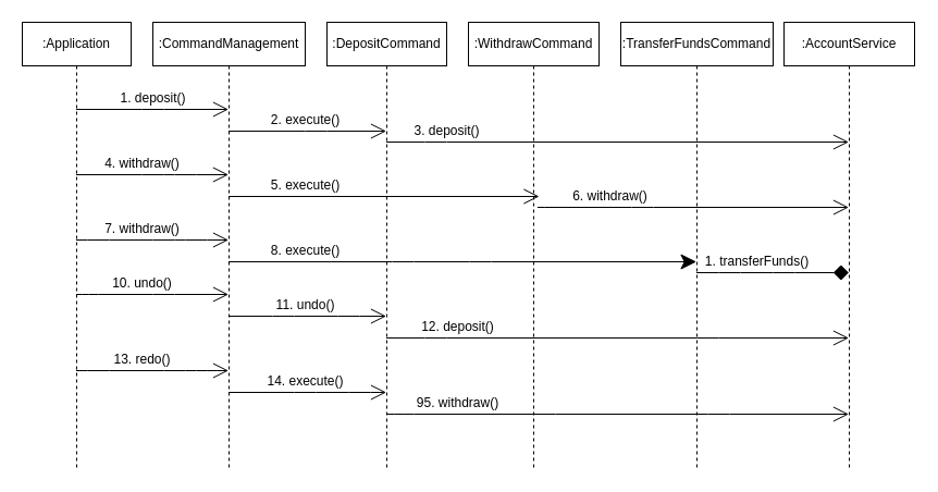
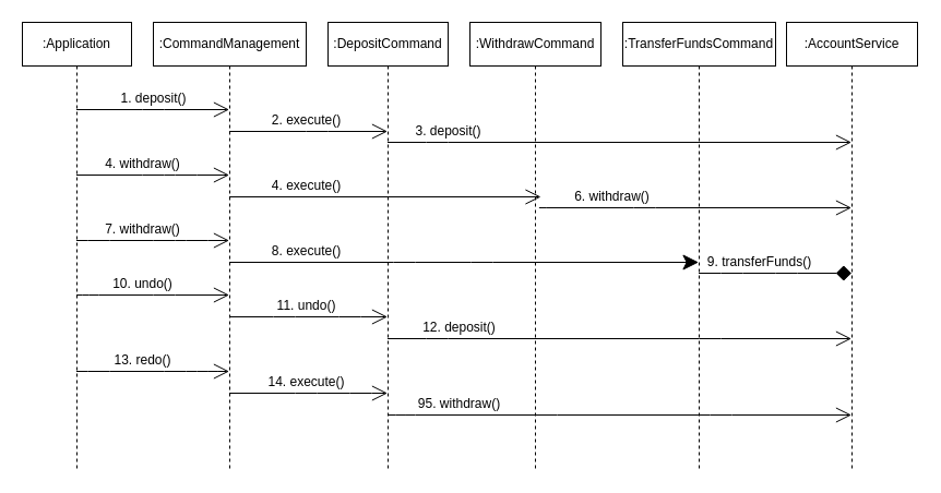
  <mxCell id="0" />
  <mxCell id="1" parent="0" />
  <mxCell id="2" value=":Application" style="shape=umlLifeline;perimeter=lifelinePerimeter;whiteSpace=wrap;html=1;container=1;collapsible=0;recursiveResize=0;outlineConnect=0;" vertex="1" parent="1"><mxGeometry x="20" y="20" width="100" height="410" as="geometry" /></mxCell>
  <mxCell id="3" value=":CommandManagement" style="shape=umlLifeline;perimeter=lifelinePerimeter;whiteSpace=wrap;html=1;container=1;collapsible=0;recursiveResize=0;outlineConnect=0;" vertex="1" parent="1"><mxGeometry x="140" y="20" width="140" height="410" as="geometry" /></mxCell>
  <mxCell id="4" value=":DepositCommand" style="shape=umlLifeline;perimeter=lifelinePerimeter;whiteSpace=wrap;html=1;container=1;collapsible=0;recursiveResize=0;outlineConnect=0;" vertex="1" parent="1"><mxGeometry x="300" y="20" width="110" height="410" as="geometry" /></mxCell>
  <mxCell id="5" value=":WithdrawCommand" style="shape=umlLifeline;perimeter=lifelinePerimeter;whiteSpace=wrap;html=1;container=1;collapsible=0;recursiveResize=0;outlineConnect=0;" vertex="1" parent="1"><mxGeometry x="430" y="20" width="120" height="410" as="geometry" /></mxCell>
  <mxCell id="6" value="" style="endArrow=open;endFill=1;endSize=12;html=1;" edge="1" parent="5" source="3"><mxGeometry width="160" relative="1" as="geometry"><mxPoint x="-80" y="160" as="sourcePoint" /><mxPoint x="65" y="160" as="targetPoint" /><Array as="points"><mxPoint x="0.5" y="160" /></Array></mxGeometry></mxCell>
  <mxCell id="7" value=":TransferFundsCommand" style="shape=umlLifeline;perimeter=lifelinePerimeter;whiteSpace=wrap;html=1;container=1;collapsible=0;recursiveResize=0;outlineConnect=0;" vertex="1" parent="1"><mxGeometry x="570" y="20" width="140" height="410" as="geometry" /></mxCell>
  <mxCell id="8" value=":AccountService" style="shape=umlLifeline;perimeter=lifelinePerimeter;whiteSpace=wrap;html=1;container=1;collapsible=0;recursiveResize=0;outlineConnect=0;" vertex="1" parent="1"><mxGeometry x="720" y="20" width="120" height="410" as="geometry" /></mxCell>
  <mxCell id="9" value="" style="endArrow=open;endFill=1;endSize=12;html=1;" edge="1" parent="1" source="2" target="3"><mxGeometry width="160" relative="1" as="geometry"><mxPoint x="330" y="240" as="sourcePoint" /><mxPoint x="490" y="240" as="targetPoint" /><Array as="points"><mxPoint x="140" y="100" /></Array></mxGeometry></mxCell>
  <mxCell id="10" value="1. deposit()" style="text;html=1;align=center;verticalAlign=middle;resizable=0;points=[];autosize=1;" vertex="1" parent="1"><mxGeometry x="100" y="80" width="80" height="20" as="geometry" /></mxCell>
  <mxCell id="11" value="" style="endArrow=open;endFill=1;endSize=12;html=1;" edge="1" parent="1" source="3" target="4"><mxGeometry width="160" relative="1" as="geometry"><mxPoint x="79.5" y="110" as="sourcePoint" /><mxPoint x="219.5" y="110" as="targetPoint" /><Array as="points"><mxPoint x="290" y="120" /></Array></mxGeometry></mxCell>
  <mxCell id="12" value="2. execute()" style="text;html=1;align=center;verticalAlign=middle;resizable=0;points=[];autosize=1;" vertex="1" parent="1"><mxGeometry x="240" y="100" width="80" height="20" as="geometry" /></mxCell>
  <mxCell id="13" value="" style="endArrow=open;endFill=1;endSize=12;html=1;" edge="1" parent="1" source="4" target="8"><mxGeometry width="160" relative="1" as="geometry"><mxPoint x="219.5" y="130" as="sourcePoint" /><mxPoint x="364.5" y="130" as="targetPoint" /><Array as="points"><mxPoint x="400" y="130" /></Array></mxGeometry></mxCell>
  <mxCell id="14" value="3. deposit()" style="text;html=1;align=center;verticalAlign=middle;resizable=0;points=[];autosize=1;" vertex="1" parent="1"><mxGeometry x="370" y="110" width="80" height="20" as="geometry" /></mxCell>
  <mxCell id="15" value="" style="endArrow=open;endFill=1;endSize=12;html=1;" edge="1" parent="1" source="2" target="3"><mxGeometry width="160" relative="1" as="geometry"><mxPoint x="79.5" y="110" as="sourcePoint" /><mxPoint x="210" y="110" as="targetPoint" /><Array as="points"><mxPoint x="140" y="160" /><mxPoint x="170" y="160" /></Array></mxGeometry></mxCell>
  <mxCell id="16" value="4. withdraw()" style="text;html=1;align=center;verticalAlign=middle;resizable=0;points=[];autosize=1;" vertex="1" parent="1"><mxGeometry x="90" y="140" width="80" height="20" as="geometry" /></mxCell>
- <mxCell id="17" value="5. execute()" style="text;html=1;align=center;verticalAlign=middle;resizable=0;points=[];autosize=1;" vertex="1" parent="1"><mxGeometry x="240" y="160" width="80" height="20" as="geometry" /></mxCell>
+ <mxCell id="17" value="4. execute()" style="text;html=1;align=center;verticalAlign=middle;resizable=0;points=[];autosize=1;" vertex="1" parent="1"><mxGeometry x="240" y="160" width="80" height="20" as="geometry" /></mxCell>
  <mxCell id="18" value="" style="endArrow=open;endFill=1;endSize=12;html=1;" edge="1" parent="1" target="8"><mxGeometry width="160" relative="1" as="geometry"><mxPoint x="500" y="190" as="sourcePoint" /><mxPoint x="780" y="140" as="targetPoint" /><Array as="points"><mxPoint x="490" y="190" /><mxPoint x="590" y="190" /></Array></mxGeometry></mxCell>
  <mxCell id="19" value="6. withdraw()" style="text;html=1;align=center;verticalAlign=middle;resizable=0;points=[];autosize=1;" vertex="1" parent="1"><mxGeometry x="520" y="170" width="80" height="20" as="geometry" /></mxCell>
  <mxCell id="20" value="" style="endArrow=open;endFill=1;endSize=12;html=1;" edge="1" parent="1" source="2" target="3"><mxGeometry width="160" relative="1" as="geometry"><mxPoint x="79.5" y="170" as="sourcePoint" /><mxPoint x="219.5" y="170" as="targetPoint" /><Array as="points"><mxPoint x="90" y="220" /><mxPoint x="150" y="220" /><mxPoint x="180" y="220" /></Array></mxGeometry></mxCell>
  <mxCell id="21" value="7. withdraw()" style="text;html=1;align=center;verticalAlign=middle;resizable=0;points=[];autosize=1;" vertex="1" parent="1"><mxGeometry x="90" y="200" width="80" height="20" as="geometry" /></mxCell>
  <mxCell id="22" value="" style="endArrow=classic;endFill=1;endSize=12;html=1;" edge="1" parent="1" source="3" target="7"><mxGeometry width="160" relative="1" as="geometry"><mxPoint x="219.5" y="190" as="sourcePoint" /><mxPoint x="490" y="190" as="targetPoint" /><Array as="points"><mxPoint x="370" y="240" /><mxPoint x="441" y="240" /></Array></mxGeometry></mxCell>
  <mxCell id="23" value="8. execute()" style="text;html=1;align=center;verticalAlign=middle;resizable=0;points=[];autosize=1;" vertex="1" parent="1"><mxGeometry x="240" y="220" width="80" height="20" as="geometry" /></mxCell>
  <mxCell id="24" value="" style="endArrow=diamond;endFill=1;endSize=12;html=1;" edge="1" parent="1" source="7" target="8"><mxGeometry width="160" relative="1" as="geometry"><mxPoint x="510" y="200" as="sourcePoint" /><mxPoint x="780" y="200" as="targetPoint" /><Array as="points"><mxPoint x="670" y="250" /><mxPoint x="720" y="250" /></Array></mxGeometry></mxCell>
- <mxCell id="25" value="1. transferFunds()" style="text;html=1;align=center;verticalAlign=middle;resizable=0;points=[];autosize=1;" vertex="1" parent="1"><mxGeometry x="640" y="230" width="110" height="20" as="geometry" /></mxCell>
+ <mxCell id="25" value="9. transferFunds()" style="text;html=1;align=center;verticalAlign=middle;resizable=0;points=[];autosize=1;" vertex="1" parent="1"><mxGeometry x="640" y="230" width="110" height="20" as="geometry" /></mxCell>
  <mxCell id="26" value="" style="endArrow=open;endFill=1;endSize=12;html=1;" edge="1" parent="1" source="2" target="3"><mxGeometry width="160" relative="1" as="geometry"><mxPoint x="79.5" y="110" as="sourcePoint" /><mxPoint x="210" y="110" as="targetPoint" /><Array as="points"><mxPoint x="80" y="270" /><mxPoint x="150" y="270" /></Array></mxGeometry></mxCell>
  <mxCell id="27" value="10. undo()" style="text;html=1;align=center;verticalAlign=middle;resizable=0;points=[];autosize=1;" vertex="1" parent="1"><mxGeometry x="95" y="250" width="70" height="20" as="geometry" /></mxCell>
  <mxCell id="28" value="" style="endArrow=open;endFill=1;endSize=12;html=1;" edge="1" parent="1" source="3" target="4"><mxGeometry width="160" relative="1" as="geometry"><mxPoint x="219.5" y="130" as="sourcePoint" /><mxPoint x="360" y="130" as="targetPoint" /><Array as="points"><mxPoint x="260" y="290" /><mxPoint x="320" y="290" /></Array></mxGeometry></mxCell>
  <mxCell id="29" value="11. undo()" style="text;html=1;align=center;verticalAlign=middle;resizable=0;points=[];autosize=1;" vertex="1" parent="1"><mxGeometry x="245" y="270" width="70" height="20" as="geometry" /></mxCell>
  <mxCell id="30" value="" style="endArrow=open;endFill=1;endSize=12;html=1;" edge="1" parent="1" source="4" target="8"><mxGeometry width="160" relative="1" as="geometry"><mxPoint x="364.5" y="140" as="sourcePoint" /><mxPoint x="780" y="140" as="targetPoint" /><Array as="points"><mxPoint x="400" y="310" /><mxPoint x="650" y="310" /></Array></mxGeometry></mxCell>
  <mxCell id="31" value="12. deposit()" style="text;html=1;align=center;verticalAlign=middle;resizable=0;points=[];autosize=1;" vertex="1" parent="1"><mxGeometry x="380" y="290" width="80" height="20" as="geometry" /></mxCell>
  <mxCell id="32" value="" style="endArrow=open;endFill=1;endSize=12;html=1;" edge="1" parent="1" source="2" target="3"><mxGeometry width="160" relative="1" as="geometry"><mxPoint x="79.5" y="280" as="sourcePoint" /><mxPoint x="219.5" y="280" as="targetPoint" /><Array as="points"><mxPoint x="90" y="340" /><mxPoint x="160" y="340" /><mxPoint x="190" y="340" /></Array></mxGeometry></mxCell>
  <mxCell id="33" value="13. redo()" style="text;html=1;align=center;verticalAlign=middle;resizable=0;points=[];autosize=1;" vertex="1" parent="1"><mxGeometry x="95" y="320" width="70" height="20" as="geometry" /></mxCell>
  <mxCell id="34" value="" style="endArrow=open;endFill=1;endSize=12;html=1;" edge="1" parent="1" source="3" target="4"><mxGeometry width="160" relative="1" as="geometry"><mxPoint x="219.5" y="300" as="sourcePoint" /><mxPoint x="350" y="300" as="targetPoint" /><Array as="points"><mxPoint x="280" y="360" /><mxPoint x="330" y="360" /></Array></mxGeometry></mxCell>
  <mxCell id="35" value="14. execute()" style="text;html=1;align=center;verticalAlign=middle;resizable=0;points=[];autosize=1;" vertex="1" parent="1"><mxGeometry x="235" y="340" width="90" height="20" as="geometry" /></mxCell>
  <mxCell id="36" value="" style="endArrow=open;endFill=1;endSize=12;html=1;" edge="1" parent="1" source="4" target="8"><mxGeometry width="160" relative="1" as="geometry"><mxPoint x="364.5" y="320" as="sourcePoint" /><mxPoint x="780" y="320" as="targetPoint" /><Array as="points"><mxPoint x="370" y="380" /><mxPoint x="500" y="380" /><mxPoint x="660" y="380" /></Array></mxGeometry></mxCell>
  <mxCell id="37" value="95. withdraw()" style="text;html=1;align=center;verticalAlign=middle;resizable=0;points=[];autosize=1;" vertex="1" parent="1"><mxGeometry x="375" y="360" width="90" height="20" as="geometry" /></mxCell>
